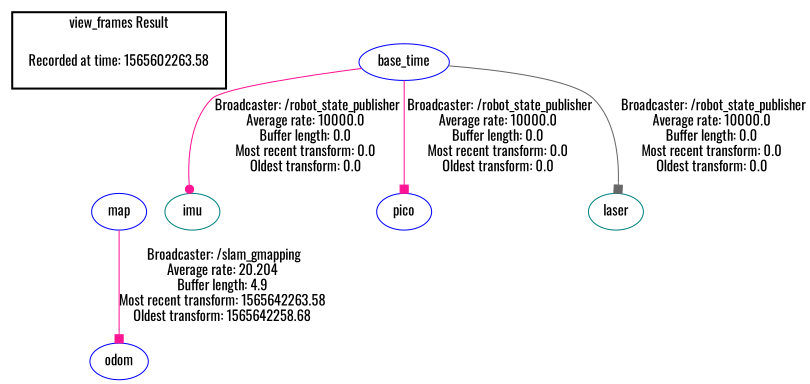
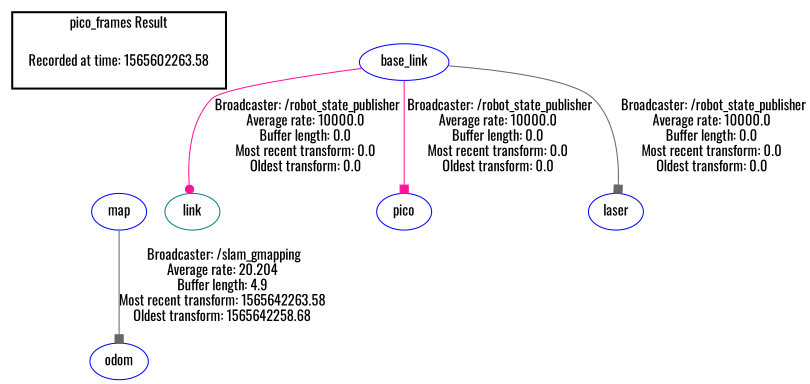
  digraph {
    fontname=Oswald
    node [color=blue fontname=Oswald]
    edge [fontname=Oswald arrowhead=box color=gray40]
    n1 [label="Recorded at time: 1565602263.58" shape=plaintext]
    map
-   imu [color=teal]
-   base_link [label=base_time]
+   imu [color=teal label=link]
+   base_link
    pico
-   laser [color=teal]
+   laser
    odom
    subgraph cluster_1 {
      color=black
-     label="view_frames Result"
+     label="pico_frames Result"
      style=bold
      n1
    }
    n1 -> map [style=invis arrowhead="" color=""]
-   map -> odom [color=deeppink label=" Broadcaster: /slam_gmapping\nAverage rate: 20.204\nBuffer length: 4.9\nMost recent transform: 1565642263.58\nOldest transform: 1565642258.68\n"]
+   map -> odom [label=" Broadcaster: /slam_gmapping\nAverage rate: 20.204\nBuffer length: 4.9\nMost recent transform: 1565642263.58\nOldest transform: 1565642258.68\n"]
    base_link -> imu [arrowhead=dot color=deeppink label=" Broadcaster: /robot_state_publisher\nAverage rate: 10000.0\nBuffer length: 0.0\nMost recent transform: 0.0\nOldest transform: 0.0\n"]
    base_link -> pico [color=deeppink label=" Broadcaster: /robot_state_publisher\nAverage rate: 10000.0\nBuffer length: 0.0\nMost recent transform: 0.0\nOldest transform: 0.0\n"]
    base_link -> laser [label=" Broadcaster: /robot_state_publisher\nAverage rate: 10000.0\nBuffer length: 0.0\nMost recent transform: 0.0\nOldest transform: 0.0\n"]
  }
